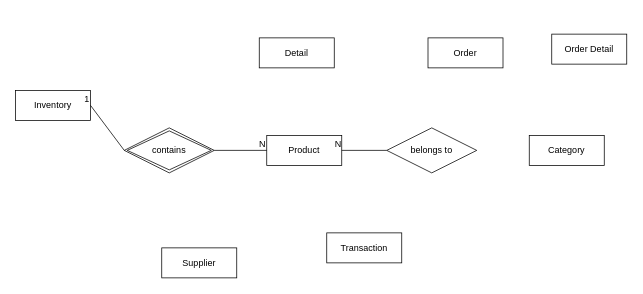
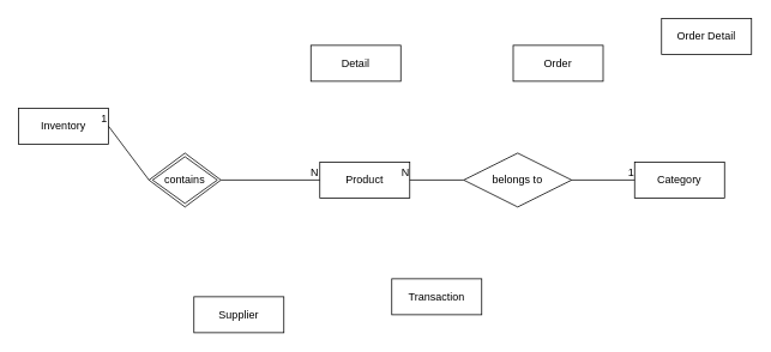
  <mxCell id="0" />
  <mxCell id="1" parent="0" />
  <mxCell id="2" value="Detail" style="whiteSpace=wrap;html=1;align=center;" parent="1" vertex="1"><mxGeometry x="345" y="50" width="100" height="40" as="geometry" /></mxCell>
  <mxCell id="3" value="Product" style="whiteSpace=wrap;html=1;align=center;" parent="1" vertex="1"><mxGeometry x="355" y="180" width="100" height="40" as="geometry" /></mxCell>
  <mxCell id="4" value="Order" style="whiteSpace=wrap;html=1;align=center;" parent="1" vertex="1"><mxGeometry x="570" y="50" width="100" height="40" as="geometry" /></mxCell>
- <mxCell id="5" value="Order Detail" style="whiteSpace=wrap;html=1;align=center;" parent="1" vertex="1"><mxGeometry x="735" y="45" width="100" height="40" as="geometry" /></mxCell>
+ <mxCell id="5" value="Order Detail" style="whiteSpace=wrap;html=1;align=center;" parent="1" vertex="1"><mxGeometry x="735" y="20" width="100" height="40" as="geometry" /></mxCell>
  <mxCell id="6" value="Transaction" style="whiteSpace=wrap;html=1;align=center;" parent="1" vertex="1"><mxGeometry x="435" y="310" width="100" height="40" as="geometry" /></mxCell>
  <mxCell id="7" value="Supplier" style="whiteSpace=wrap;html=1;align=center;" parent="1" vertex="1"><mxGeometry x="215" y="330" width="100" height="40" as="geometry" /></mxCell>
  <mxCell id="8" value="Category" style="whiteSpace=wrap;html=1;align=center;" parent="1" vertex="1"><mxGeometry x="705" y="180" width="100" height="40" as="geometry" /></mxCell>
  <mxCell id="9" value="belongs to" style="shape=rhombus;perimeter=rhombusPerimeter;whiteSpace=wrap;html=1;align=center;" parent="1" vertex="1"><mxGeometry x="515" y="170" width="120" height="60" as="geometry" /></mxCell>
+ <mxCell id="10" value="" style="endArrow=none;html=1;rounded=0;exitX=1;exitY=0.5;exitDx=0;exitDy=0;entryX=0;entryY=0.5;entryDx=0;entryDy=0;" parent="1" source="9" target="8" edge="1"><mxGeometry relative="1" as="geometry"><mxPoint x="635" y="230" as="sourcePoint" /><mxPoint x="795" y="230" as="targetPoint" /></mxGeometry></mxCell>
+ <mxCell id="11" value="1" style="resizable=0;html=1;align=right;verticalAlign=bottom;" parent="10" connectable="0" vertex="1"><mxGeometry x="1" relative="1" as="geometry" /></mxCell>
  <mxCell id="12" value="" style="endArrow=none;html=1;rounded=0;exitX=0;exitY=0.5;exitDx=0;exitDy=0;entryX=1;entryY=0.5;entryDx=0;entryDy=0;" parent="1" source="9" target="3" edge="1"><mxGeometry relative="1" as="geometry"><mxPoint x="445" y="210" as="sourcePoint" /><mxPoint x="315" y="210" as="targetPoint" /></mxGeometry></mxCell>
  <mxCell id="13" value="N" style="resizable=0;html=1;align=right;verticalAlign=bottom;" parent="12" connectable="0" vertex="1"><mxGeometry x="1" relative="1" as="geometry" /></mxCell>
  <mxCell id="14" value="Inventory" style="whiteSpace=wrap;html=1;align=center;" vertex="1" parent="1"><mxGeometry x="20" y="120" width="100" height="40" as="geometry" /></mxCell>
- <mxCell id="15" value="contains" style="shape=rhombus;double=1;perimeter=rhombusPerimeter;whiteSpace=wrap;html=1;align=center;" vertex="1" parent="1"><mxGeometry x="165" y="170" width="120" height="60" as="geometry" /></mxCell>
+ <mxCell id="15" value="contains" style="shape=rhombus;double=1;perimeter=rhombusPerimeter;whiteSpace=wrap;html=1;align=center;" vertex="1" parent="1"><mxGeometry x="165" y="170" width="80" height="60" as="geometry" /></mxCell>
  <mxCell id="16" value="" style="endArrow=none;html=1;rounded=0;exitX=1;exitY=0.5;exitDx=0;exitDy=0;entryX=0;entryY=0.5;entryDx=0;entryDy=0;" edge="1" parent="1" source="15" target="3"><mxGeometry relative="1" as="geometry"><mxPoint x="415" y="250" as="sourcePoint" /><mxPoint x="575" y="250" as="targetPoint" /></mxGeometry></mxCell>
  <mxCell id="17" value="N" style="resizable=0;html=1;whiteSpace=wrap;align=right;verticalAlign=bottom;" connectable="0" vertex="1" parent="16"><mxGeometry x="1" relative="1" as="geometry" /></mxCell>
  <mxCell id="18" value="" style="endArrow=none;html=1;rounded=0;entryX=1;entryY=0.5;entryDx=0;entryDy=0;exitX=0;exitY=0.5;exitDx=0;exitDy=0;" edge="1" parent="1" source="15" target="14"><mxGeometry relative="1" as="geometry"><mxPoint x="415" y="250" as="sourcePoint" /><mxPoint x="575" y="250" as="targetPoint" /></mxGeometry></mxCell>
  <mxCell id="19" value="1" style="resizable=0;html=1;whiteSpace=wrap;align=right;verticalAlign=bottom;" connectable="0" vertex="1" parent="18"><mxGeometry x="1" relative="1" as="geometry" /></mxCell>
